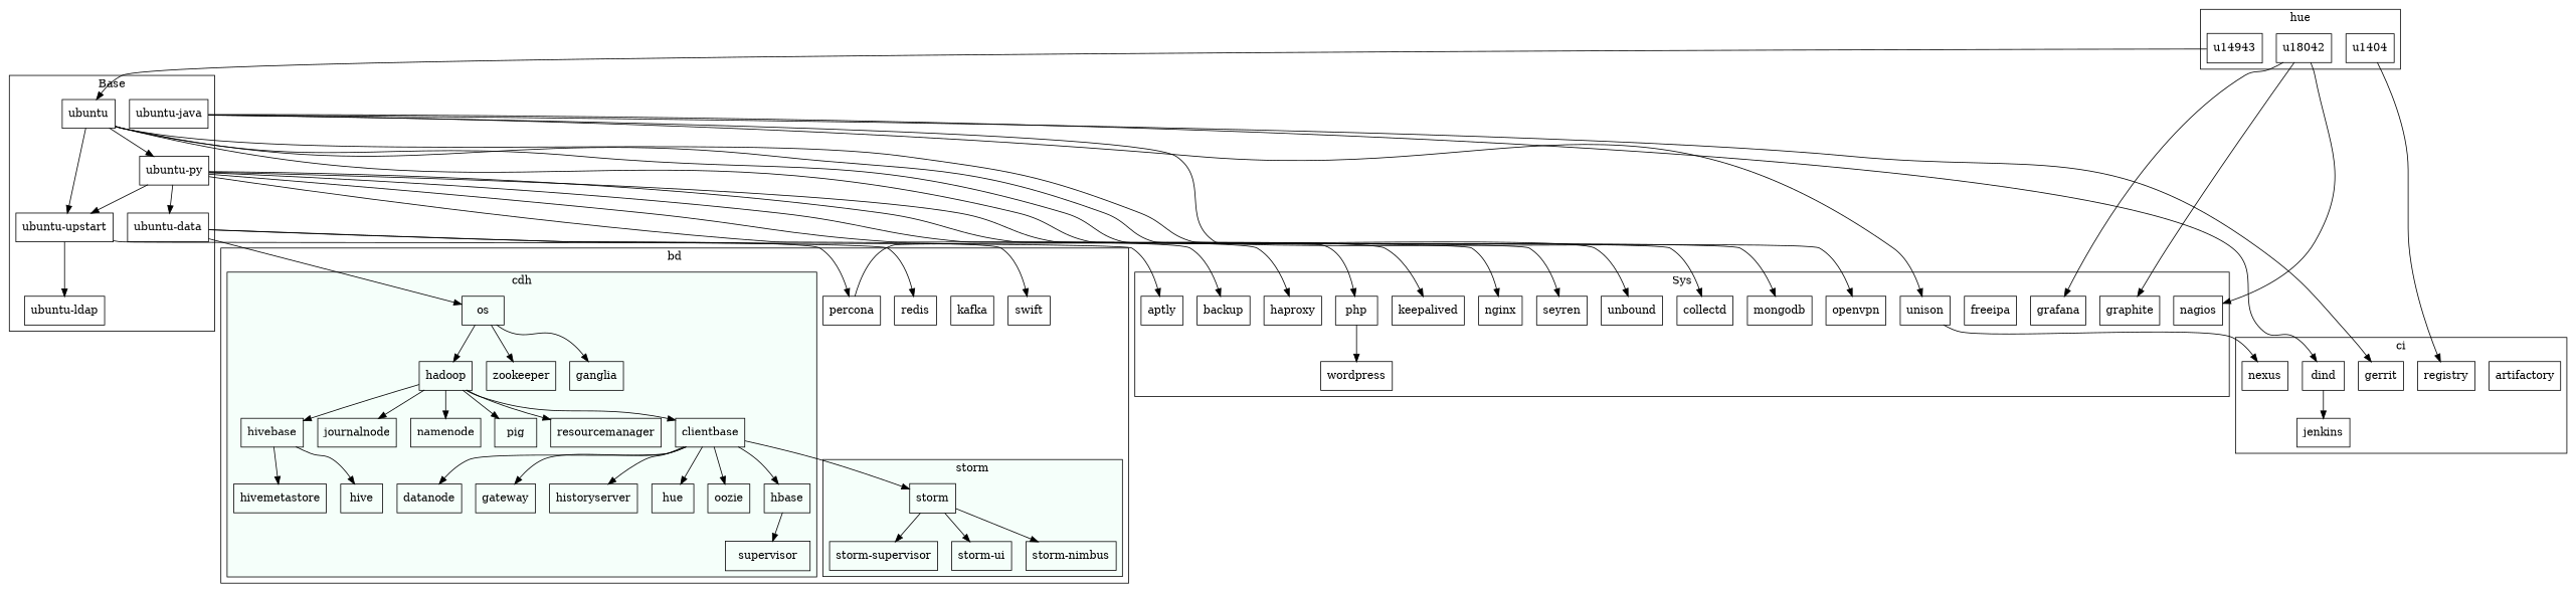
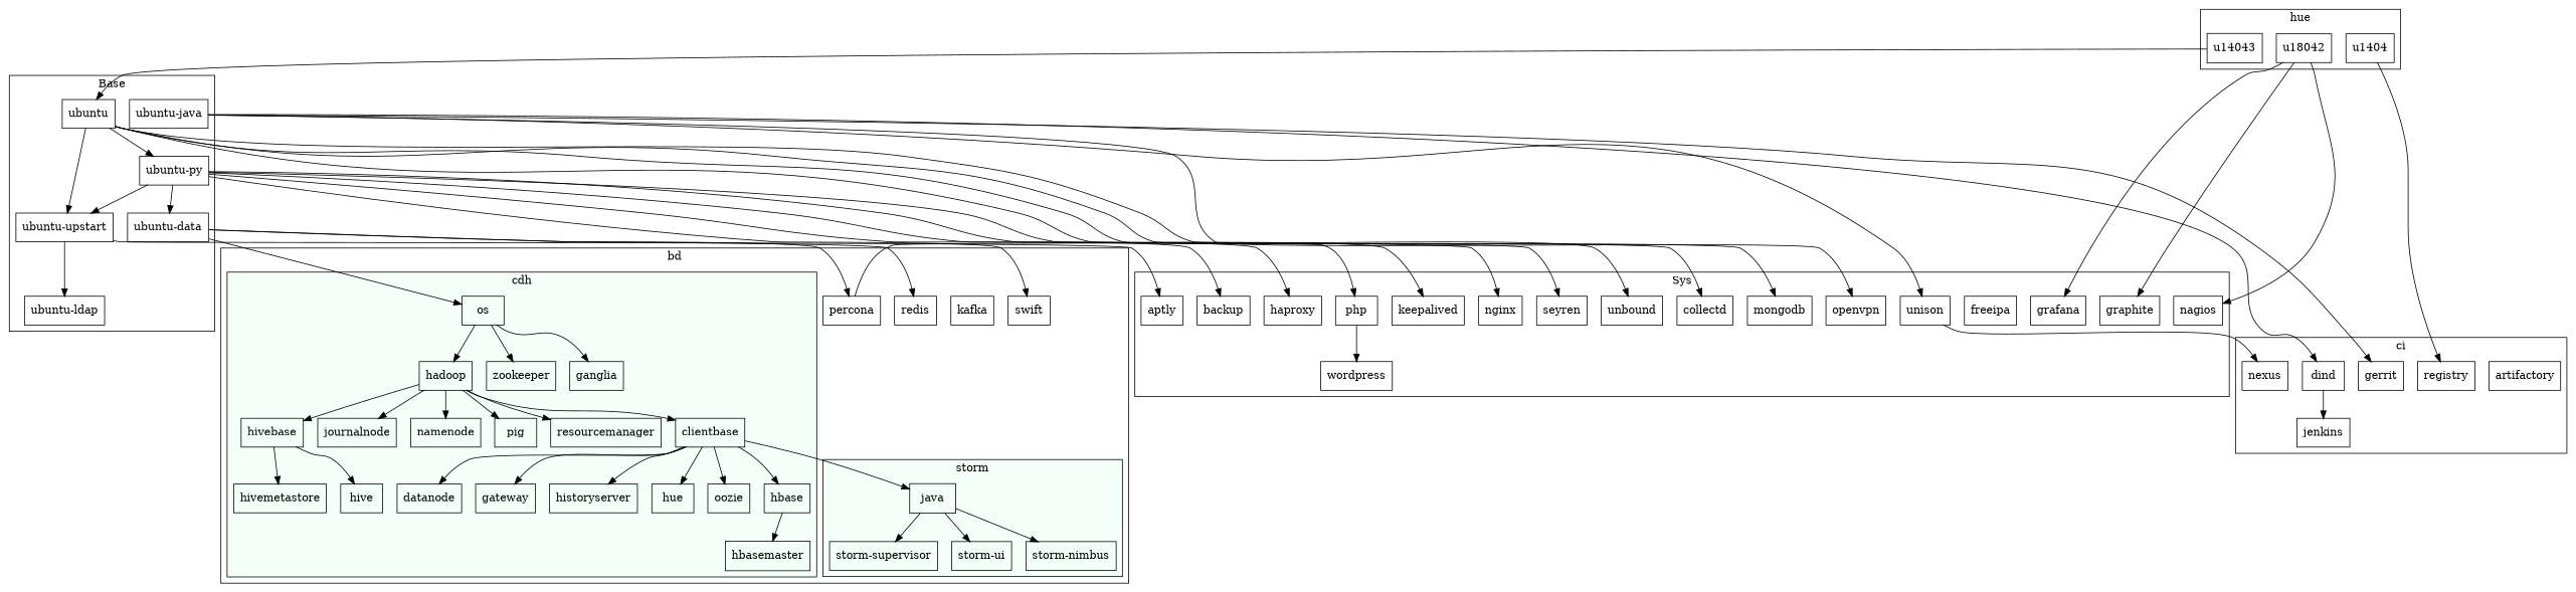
  digraph {
    node [shape=record]
    edge [style=solid]
    n1 [label=ubuntu]
    n2 [label="ubuntu-java"]
    n3 [label="ubuntu-py"]
    n4 [label="ubuntu-data"]
    n5 [label="ubuntu-upstart"]
    n6 [label="ubuntu-ldap"]
-   u14043 [label=u14943]
+   u14043
    n8 [label=u18042]
    u1404
    aptly
    backup
    collectd
    freeipa
    grafana
    graphite
    haproxy
    keepalived
    mongodb
    nagios
    nginx
    openvpn
    php
    seyren
    unbound
    unison
    wordpress
-   storm
+   storm [label=java]
    n28 [label="storm-nimbus"]
    n29 [label="storm-supervisor"]
    n30 [label="storm-ui"]
    hbase
    hadoop
    datanode
    gateway
    clientbase
-   hbasemaster [label=supervisor]
+   hbasemaster
    historyserver
    hive
    hivebase
    hivemetastore
    hue
    journalnode
    namenode
    oozie
    os
    pig
    resourcemanager
    zookeeper
    ganglia
    kafka
    percona
    redis
    swift
    artifactory
    dind
    gerrit
    jenkins
    nexus
    registry
    subgraph cluster_1 {
      label=Base
      n1
      n2
      n3
      n4
      n5
      n6
    }
    subgraph cluster_2 {
      label=hue
      u14043
      n8
      u1404
    }
    subgraph cluster_3 {
      label=Sys
      aptly
      backup
      collectd
      freeipa
      grafana
      graphite
      haproxy
      keepalived
      mongodb
      nagios
      nginx
      openvpn
      php
      seyren
      unbound
      unison
      wordpress
    }
    subgraph cluster_4 {
      label=bd
      kafka
      percona
      redis
      swift
      subgraph cluster_5 {
        bgcolor=mintcream
        label=storm
        storm
        n28
        n29
        n30
      }
      subgraph cluster_6 {
        bgcolor=mintcream
        label=cdh
        hbase
        hadoop
        datanode
        gateway
        clientbase
        hbasemaster
        historyserver
        hive
        hivebase
        hivemetastore
        hue
        journalnode
        namenode
        oozie
        os
        pig
        resourcemanager
        zookeeper
        ganglia
      }
    }
    subgraph cluster_7 {
      label=ci
      artifactory
      dind
      gerrit
      jenkins
      nexus
      registry
    }
    n1 -> n3
    n1 -> n5
    n1 -> collectd
    n1 -> mongodb
    n1 -> seyren
    n1 -> unbound
    n2 -> openvpn
    n2 -> unison
    n2 -> dind
    n2 -> gerrit
    n3 -> n4
    n3 -> n5
    n3 -> backup
    n3 -> haproxy
    n3 -> keepalived
    n3 -> nginx
    n3 -> swift
    n4 -> os
    n4 -> percona
    n4 -> redis
    n5 -> n6
    n5 -> aptly
    u14043 -> n1
    n8 -> grafana
    n8 -> graphite
    n8 -> nagios
    u1404 -> registry
    php -> wordpress
    unison -> nexus
    storm -> n28
    storm -> n29
    storm -> n30
    hbase -> hbasemaster
    hadoop -> clientbase
    hadoop -> hivebase
    hadoop -> journalnode
    hadoop -> namenode
    hadoop -> pig
    hadoop -> resourcemanager
    clientbase -> storm
    clientbase -> hbase
    clientbase -> datanode
    clientbase -> gateway
    clientbase -> historyserver
    clientbase -> hue
    clientbase -> oozie
    hivebase -> hive
    hivebase -> hivemetastore
    os -> hadoop
    os -> zookeeper
    os -> ganglia
    percona -> php
    dind -> jenkins
  }
